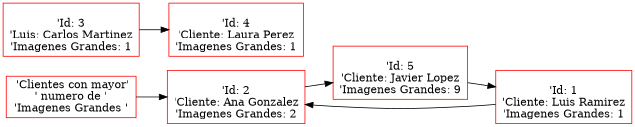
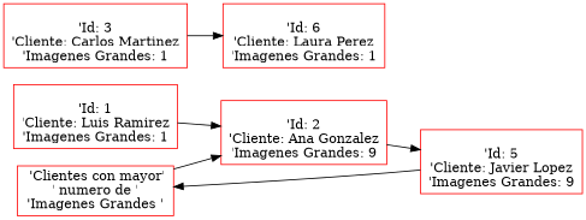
  digraph {
    rankdir=LR
    node [color=red shape=rectangle]
    edge [dir=forward]
    n1 [label=" 'Clientes con mayor'\n' numero de '\n'Imagenes Grandes '"]
-   n2 [label=" \n'Id: 2\n'Cliente: Ana Gonzalez\n'Imagenes Grandes: 2"]
+   n2 [label=" \n'Id: 2\n'Cliente: Ana Gonzalez\n'Imagenes Grandes: 9"]
    n3 [label=" \n'Id: 5\n'Cliente: Javier Lopez\n'Imagenes Grandes: 9"]
    n4 [label=" \n'Id: 1\n'Cliente: Luis Ramirez\n'Imagenes Grandes: 1"]
-   n5 [label=" \n'Id: 3\n'Luis: Carlos Martinez\n'Imagenes Grandes: 1"]
-   n6 [label=" \n'Id: 4\n'Cliente: Laura Perez\n'Imagenes Grandes: 1"]
+   n5 [label=" \n'Id: 3\n'Cliente: Carlos Martinez\n'Imagenes Grandes: 1"]
+   n6 [label=" \n'Id: 6\n'Cliente: Laura Perez\n'Imagenes Grandes: 1"]
    n1 -> n2
    n2 -> n3
-   n3 -> n4
+   n3 -> n1
    n4 -> n2
    n5 -> n6
  }
